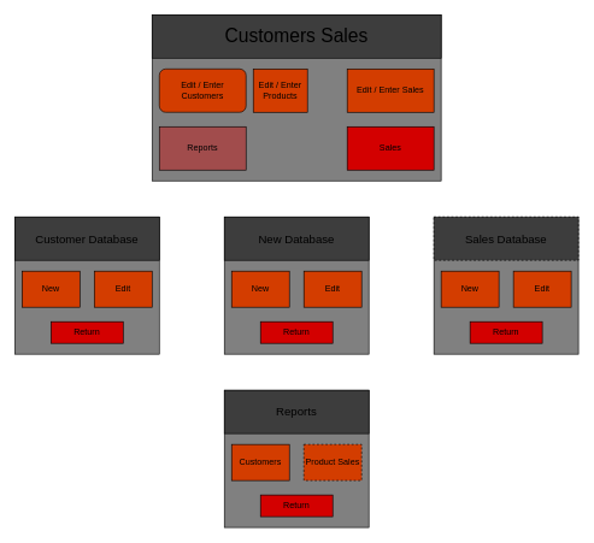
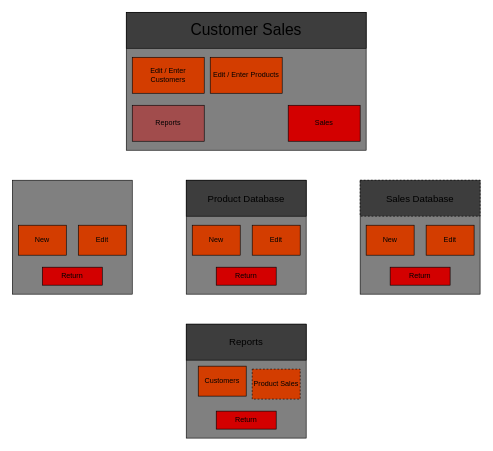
  <mxCell id="0" />
  <mxCell id="1" parent="0" />
  <mxCell id="2" value="" style="rounded=0;whiteSpace=wrap;html=1;fillColor=#808080;" vertex="1" parent="1"><mxGeometry x="210" width="400" height="230" as="geometry" y="20" /></mxCell>
- <mxCell id="3" value="&lt;font style=&quot;font-size: 26px&quot;&gt;Customers Sales&lt;/font&gt;" style="rounded=0;whiteSpace=wrap;html=1;fillColor=#3D3D3D;" vertex="1" parent="1"><mxGeometry x="210" width="400" height="60" as="geometry" y="20" /></mxCell>
- <mxCell id="4" value="Edit / Enter Sales" style="rounded=0;whiteSpace=wrap;html=1;fillColor=#d33d00;" vertex="1" parent="1"><mxGeometry x="480" y="95" width="120" height="60" as="geometry" /></mxCell>
- <mxCell id="5" value="Edit / Enter Products" style="rounded=0;whiteSpace=wrap;html=1;fillColor=#d33d00;" vertex="1" parent="1"><mxGeometry x="350" y="95" width="75" height="60" as="geometry" /></mxCell>
- <mxCell id="6" value="Edit / Enter Customers" style="whiteSpace=wrap;html=1;fillColor=#d33d00;rounded=1;" vertex="1" parent="1"><mxGeometry x="220" y="95" width="120" height="60" as="geometry" /></mxCell>
+ <mxCell id="3" value="&lt;font style=&quot;font-size: 26px&quot;&gt;Customer Sales&lt;/font&gt;" style="rounded=0;whiteSpace=wrap;html=1;fillColor=#3D3D3D;" vertex="1" parent="1"><mxGeometry x="210" width="400" height="60" as="geometry" y="20" /></mxCell>
+ <mxCell id="5" value="Edit / Enter Products" style="rounded=0;whiteSpace=wrap;html=1;fillColor=#d33d00;" vertex="1" parent="1"><mxGeometry x="350" y="95" width="120" height="60" as="geometry" /></mxCell>
+ <mxCell id="6" value="Edit / Enter Customers" style="rounded=0;whiteSpace=wrap;html=1;fillColor=#d33d00;" vertex="1" parent="1"><mxGeometry x="220" y="95" width="120" height="60" as="geometry" /></mxCell>
  <mxCell id="7" value="Reports" style="rounded=0;whiteSpace=wrap;html=1;fillColor=#A14C4C;" vertex="1" parent="1"><mxGeometry x="220" y="175" width="120" height="60" as="geometry" /></mxCell>
  <mxCell id="8" value="Sales" style="rounded=0;whiteSpace=wrap;html=1;fillColor=#d30000;" vertex="1" parent="1"><mxGeometry x="480" y="175" width="120" height="60" as="geometry" /></mxCell>
  <mxCell id="9" value="" style="rounded=0;whiteSpace=wrap;html=1;fillColor=#808080;" vertex="1" parent="1"><mxGeometry x="20" y="300" width="200" height="190" as="geometry" /></mxCell>
- <mxCell id="10" value="&lt;font style=&quot;font-size: 16px&quot;&gt;Customer Database&lt;/font&gt;" style="rounded=0;whiteSpace=wrap;html=1;fillColor=#3D3D3D;" vertex="1" parent="1"><mxGeometry x="20" y="300" width="200" height="60" as="geometry" /></mxCell>
  <mxCell id="11" value="New" style="rounded=0;whiteSpace=wrap;html=1;fillColor=#d33d00;" vertex="1" parent="1"><mxGeometry x="30" y="375" width="80" height="50" as="geometry" /></mxCell>
  <mxCell id="12" value="Edit" style="rounded=0;whiteSpace=wrap;html=1;fillColor=#d33d00;" vertex="1" parent="1"><mxGeometry x="130" y="375" width="80" height="50" as="geometry" /></mxCell>
  <mxCell id="13" value="Return" style="rounded=0;whiteSpace=wrap;html=1;fillColor=#d30000;" vertex="1" parent="1"><mxGeometry x="70" y="445" width="100" height="30" as="geometry" /></mxCell>
  <mxCell id="14" value="" style="rounded=0;whiteSpace=wrap;html=1;fillColor=#808080;" vertex="1" parent="1"><mxGeometry x="310" y="300" width="200" height="190" as="geometry" /></mxCell>
- <mxCell id="15" value="&lt;font style=&quot;font-size: 16px&quot;&gt;New Database&lt;/font&gt;" style="rounded=0;whiteSpace=wrap;html=1;fillColor=#3D3D3D;" vertex="1" parent="1"><mxGeometry x="310" y="300" width="200" height="60" as="geometry" /></mxCell>
+ <mxCell id="15" value="&lt;font style=&quot;font-size: 16px&quot;&gt;Product Database&lt;/font&gt;" style="rounded=0;whiteSpace=wrap;html=1;fillColor=#3D3D3D;" vertex="1" parent="1"><mxGeometry x="310" y="300" width="200" height="60" as="geometry" /></mxCell>
  <mxCell id="16" value="New" style="rounded=0;whiteSpace=wrap;html=1;fillColor=#d33d00;" vertex="1" parent="1"><mxGeometry x="320" y="375" width="80" height="50" as="geometry" /></mxCell>
  <mxCell id="17" value="Edit" style="rounded=0;whiteSpace=wrap;html=1;fillColor=#d33d00;" vertex="1" parent="1"><mxGeometry x="420" y="375" width="80" height="50" as="geometry" /></mxCell>
  <mxCell id="18" value="Return" style="rounded=0;whiteSpace=wrap;html=1;fillColor=#d30000;" vertex="1" parent="1"><mxGeometry x="360" y="445" width="100" height="30" as="geometry" /></mxCell>
  <mxCell id="19" value="" style="rounded=0;whiteSpace=wrap;html=1;fillColor=#808080;" vertex="1" parent="1"><mxGeometry x="600" y="300" width="200" height="190" as="geometry" /></mxCell>
  <mxCell id="20" value="&lt;font style=&quot;font-size: 16px&quot;&gt;Sales Database&lt;/font&gt;" style="rounded=0;whiteSpace=wrap;html=1;fillColor=#3D3D3D;dashed=1;" vertex="1" parent="1"><mxGeometry x="600" y="300" width="200" height="60" as="geometry" /></mxCell>
  <mxCell id="21" value="New" style="rounded=0;whiteSpace=wrap;html=1;fillColor=#d33d00;" vertex="1" parent="1"><mxGeometry x="610" y="375" width="80" height="50" as="geometry" /></mxCell>
  <mxCell id="22" value="Edit" style="rounded=0;whiteSpace=wrap;html=1;fillColor=#d33d00;" vertex="1" parent="1"><mxGeometry x="710" y="375" width="80" height="50" as="geometry" /></mxCell>
  <mxCell id="23" value="Return" style="rounded=0;whiteSpace=wrap;html=1;fillColor=#d30000;" vertex="1" parent="1"><mxGeometry x="650" y="445" width="100" height="30" as="geometry" /></mxCell>
  <mxCell id="24" value="" style="rounded=0;whiteSpace=wrap;html=1;fillColor=#808080;" vertex="1" parent="1"><mxGeometry x="310" y="540" width="200" height="190" as="geometry" /></mxCell>
  <mxCell id="25" value="&lt;font style=&quot;font-size: 16px&quot;&gt;Reports&lt;/font&gt;" style="rounded=0;whiteSpace=wrap;html=1;fillColor=#3D3D3D;" vertex="1" parent="1"><mxGeometry x="310" y="540" width="200" height="60" as="geometry" /></mxCell>
- <mxCell id="26" value="Customers" style="rounded=0;whiteSpace=wrap;html=1;fillColor=#d33d00;" vertex="1" parent="1"><mxGeometry x="320" y="615" width="80" height="50" as="geometry" /></mxCell>
+ <mxCell id="26" value="Customers" style="rounded=0;whiteSpace=wrap;html=1;fillColor=#d33d00;" vertex="1" parent="1"><mxGeometry x="330" y="610" width="80" height="50" as="geometry" /></mxCell>
  <mxCell id="27" value="Product Sales" style="rounded=0;whiteSpace=wrap;html=1;fillColor=#d33d00;dashed=1;" vertex="1" parent="1"><mxGeometry x="420" y="615" width="80" height="50" as="geometry" /></mxCell>
  <mxCell id="28" value="Return" style="rounded=0;whiteSpace=wrap;html=1;fillColor=#d30000;" vertex="1" parent="1"><mxGeometry x="360" y="685" width="100" height="30" as="geometry" /></mxCell>
